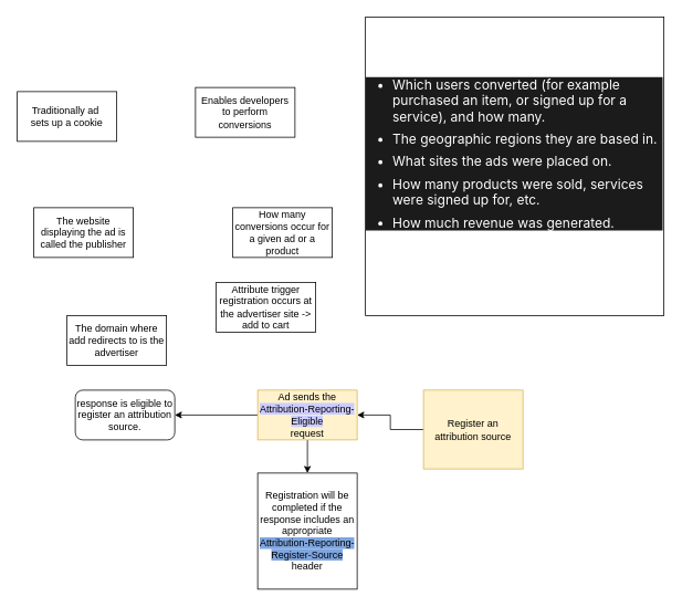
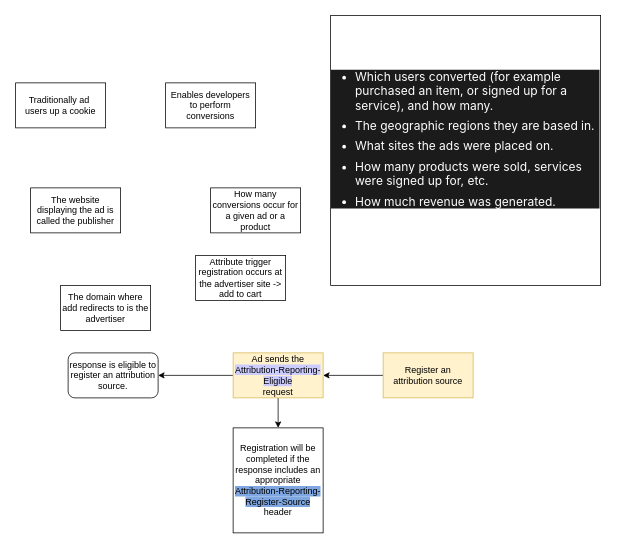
  <mxCell id="0" />
  <mxCell id="1" parent="0" />
- <mxCell id="2" value="Enables developers to perform conversions" style="rounded=0;whiteSpace=wrap;html=1;" vertex="1" parent="1"><mxGeometry x="235" y="105" width="120" height="60" as="geometry" /></mxCell>
+ <mxCell id="2" value="Enables developers to perform conversions" style="rounded=0;whiteSpace=wrap;html=1;" vertex="1" parent="1"><mxGeometry x="220" y="110" width="120" height="60" as="geometry" /></mxCell>
  <mxCell id="3" value="How many conversions occur for a given ad or a product" style="rounded=0;whiteSpace=wrap;html=1;" vertex="1" parent="1"><mxGeometry x="280" y="250" width="120" height="60" as="geometry" /></mxCell>
  <mxCell id="4" value="&#10;&lt;ul style=&quot;box-sizing: border-box; margin: 1rem 0px 2rem; list-style: disc; padding: 0px 0px 0px 2rem; color: rgb(255, 255, 255); font-family: Inter, BlinkMacSystemFont, &amp;quot;Segoe UI&amp;quot;, Roboto, Oxygen, Ubuntu, Cantarell, &amp;quot;Fira Sans&amp;quot;, &amp;quot;Droid Sans&amp;quot;, &amp;quot;Helvetica Neue&amp;quot;, sans-serif; font-size: 16px; font-style: normal; font-variant-ligatures: normal; font-variant-caps: normal; font-weight: 400; letter-spacing: normal; orphans: 2; text-align: start; text-indent: 0px; text-transform: none; widows: 2; word-spacing: 0px; -webkit-text-stroke-width: 0px; white-space: normal; background-color: rgb(27, 27, 27); text-decoration-thickness: initial; text-decoration-style: initial; text-decoration-color: initial;&quot;&gt;&lt;li style=&quot;box-sizing: border-box; margin: 0.5rem 0px;&quot;&gt;Which users converted (for example purchased an item, or signed up for a service), and how many.&lt;/li&gt;&lt;li style=&quot;box-sizing: border-box; margin: 0.5rem 0px;&quot;&gt;The geographic regions they are based in.&lt;/li&gt;&lt;li style=&quot;box-sizing: border-box; margin: 0.5rem 0px;&quot;&gt;What sites the ads were placed on.&lt;/li&gt;&lt;li style=&quot;box-sizing: border-box; margin: 0.5rem 0px;&quot;&gt;How many products were sold, services were signed up for, etc.&lt;/li&gt;&lt;li style=&quot;box-sizing: border-box; margin: 0.5rem 0px;&quot;&gt;How much revenue was generated.&lt;/li&gt;&lt;/ul&gt;&#10;&#10;" style="whiteSpace=wrap;html=1;aspect=fixed;" vertex="1" parent="1"><mxGeometry x="440" y="20" width="360" height="360" as="geometry" /></mxCell>
- <mxCell id="5" value="Traditionally ad&amp;nbsp;&lt;div&gt;sets up a cookie&lt;/div&gt;" style="rounded=0;whiteSpace=wrap;html=1;" vertex="1" parent="1"><mxGeometry x="20" y="110" width="120" height="60" as="geometry" /></mxCell>
+ <mxCell id="5" value="Traditionally ad&amp;nbsp;&lt;div&gt;users up a cookie&lt;/div&gt;" style="rounded=0;whiteSpace=wrap;html=1;" vertex="1" parent="1"><mxGeometry x="20" y="110" width="120" height="60" as="geometry" /></mxCell>
  <mxCell id="6" value="The website displaying the ad is called the publisher" style="rounded=0;whiteSpace=wrap;html=1;" vertex="1" parent="1"><mxGeometry x="40" y="250" width="120" height="60" as="geometry" /></mxCell>
  <mxCell id="7" value="The domain where add redirects to is the advertiser" style="rounded=0;whiteSpace=wrap;html=1;" vertex="1" parent="1"><mxGeometry x="80" y="380" width="120" height="60" as="geometry" /></mxCell>
  <mxCell id="8" value="Attribute trigger registration occurs at the advertiser site -&amp;gt; add to cart" style="rounded=0;whiteSpace=wrap;html=1;" vertex="1" parent="1"><mxGeometry x="260" y="340" width="120" height="60" as="geometry" /></mxCell>
  <mxCell id="9" value="" style="edgeStyle=orthogonalEdgeStyle;rounded=0;orthogonalLoop=1;jettySize=auto;html=1;" edge="1" parent="1" source="10" target="13"><mxGeometry relative="1" as="geometry" /></mxCell>
- <mxCell id="10" value="Register an&lt;div&gt;attribution source&lt;/div&gt;" style="rounded=0;whiteSpace=wrap;html=1;fillColor=#fff2cc;strokeColor=#d6b656;" vertex="1" parent="1"><mxGeometry x="510" y="470" width="120" height="95" as="geometry" /></mxCell>
+ <mxCell id="10" value="Register an&lt;div&gt;attribution source&lt;/div&gt;" style="rounded=0;whiteSpace=wrap;html=1;fillColor=#fff2cc;strokeColor=#d6b656;" vertex="1" parent="1"><mxGeometry x="510" y="470" width="120" height="60" as="geometry" /></mxCell>
  <mxCell id="11" value="" style="edgeStyle=orthogonalEdgeStyle;rounded=0;orthogonalLoop=1;jettySize=auto;html=1;" edge="1" parent="1" source="13" target="14"><mxGeometry relative="1" as="geometry" /></mxCell>
  <mxCell id="12" value="" style="edgeStyle=orthogonalEdgeStyle;rounded=0;orthogonalLoop=1;jettySize=auto;html=1;" edge="1" parent="1" source="13" target="15"><mxGeometry relative="1" as="geometry" /></mxCell>
  <mxCell id="13" value="Ad sends the&lt;div&gt;&lt;span style=&quot;background-color: rgb(204, 204, 255);&quot;&gt;Attribution-Reporting-Eligible&lt;br&gt;&lt;/span&gt;&lt;/div&gt;&lt;div&gt;request&lt;/div&gt;" style="whiteSpace=wrap;html=1;fillColor=#fff2cc;strokeColor=#d6b656;rounded=0;" vertex="1" parent="1"><mxGeometry x="310" y="470" width="120" height="60" as="geometry" /></mxCell>
  <mxCell id="14" value="response is eligible to register an attribution source." style="rounded=1;whiteSpace=wrap;html=1;" vertex="1" parent="1"><mxGeometry x="90" y="470" width="120" height="60" as="geometry" /></mxCell>
  <mxCell id="15" value="Registration will be completed if the response includes an appropriate &lt;span style=&quot;background-color: rgb(126, 166, 224);&quot;&gt;Attribution-Reporting-Register-Source &lt;/span&gt;header" style="whiteSpace=wrap;html=1;rounded=0;" vertex="1" parent="1"><mxGeometry x="310" y="570" width="120" height="140" as="geometry" /></mxCell>
